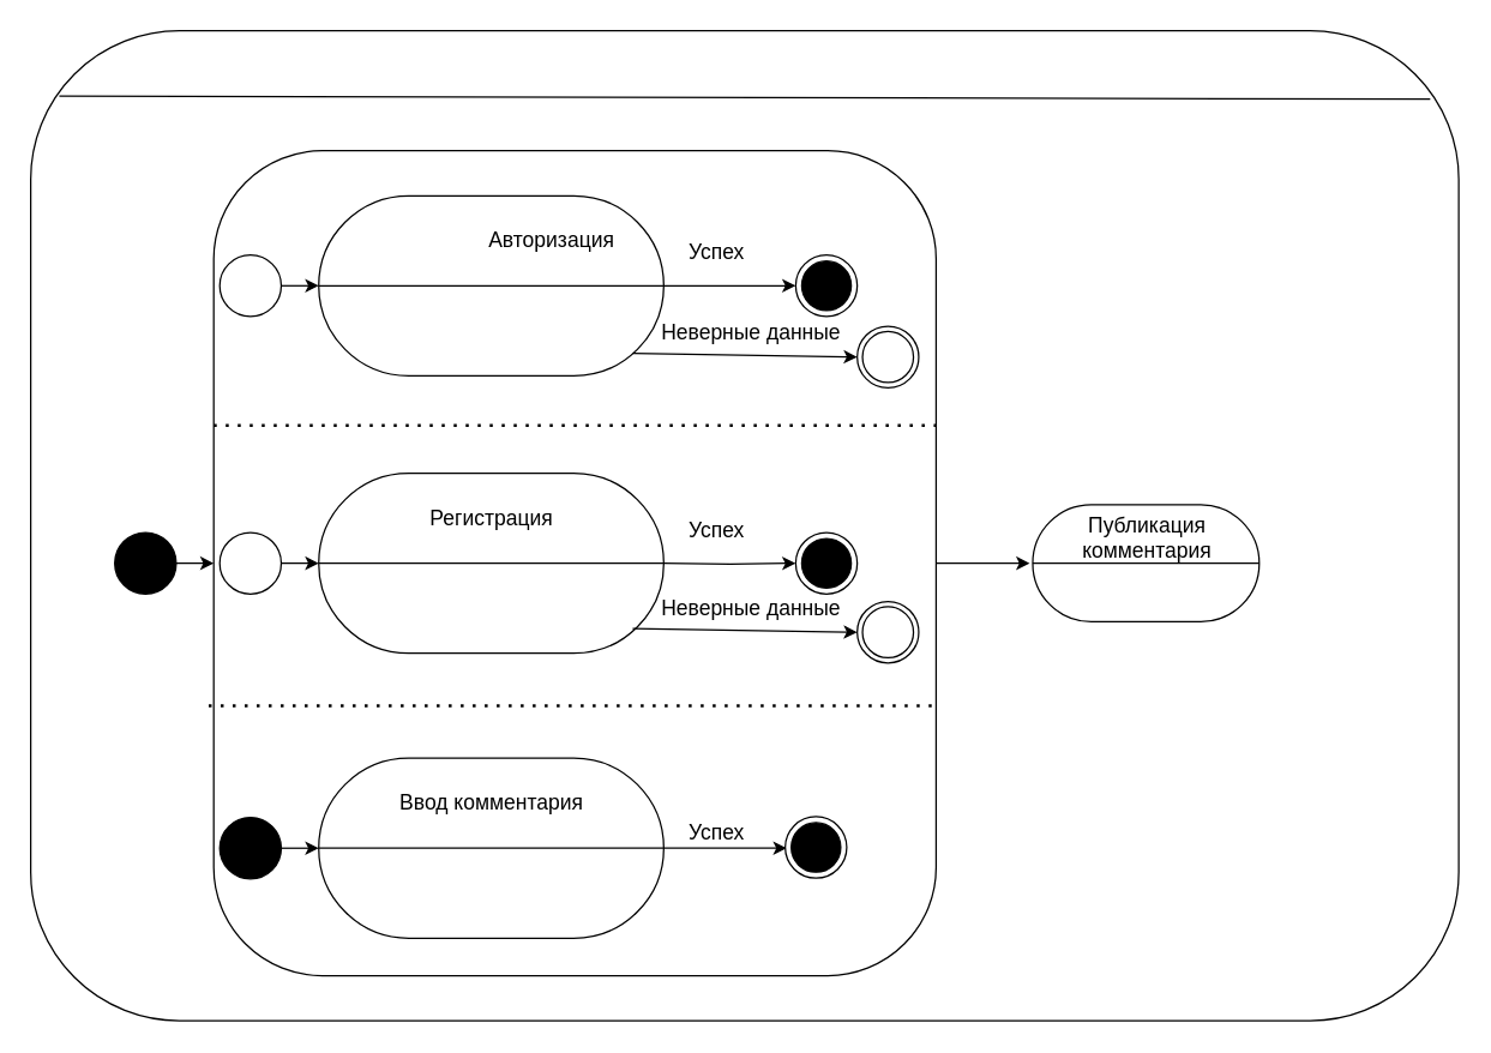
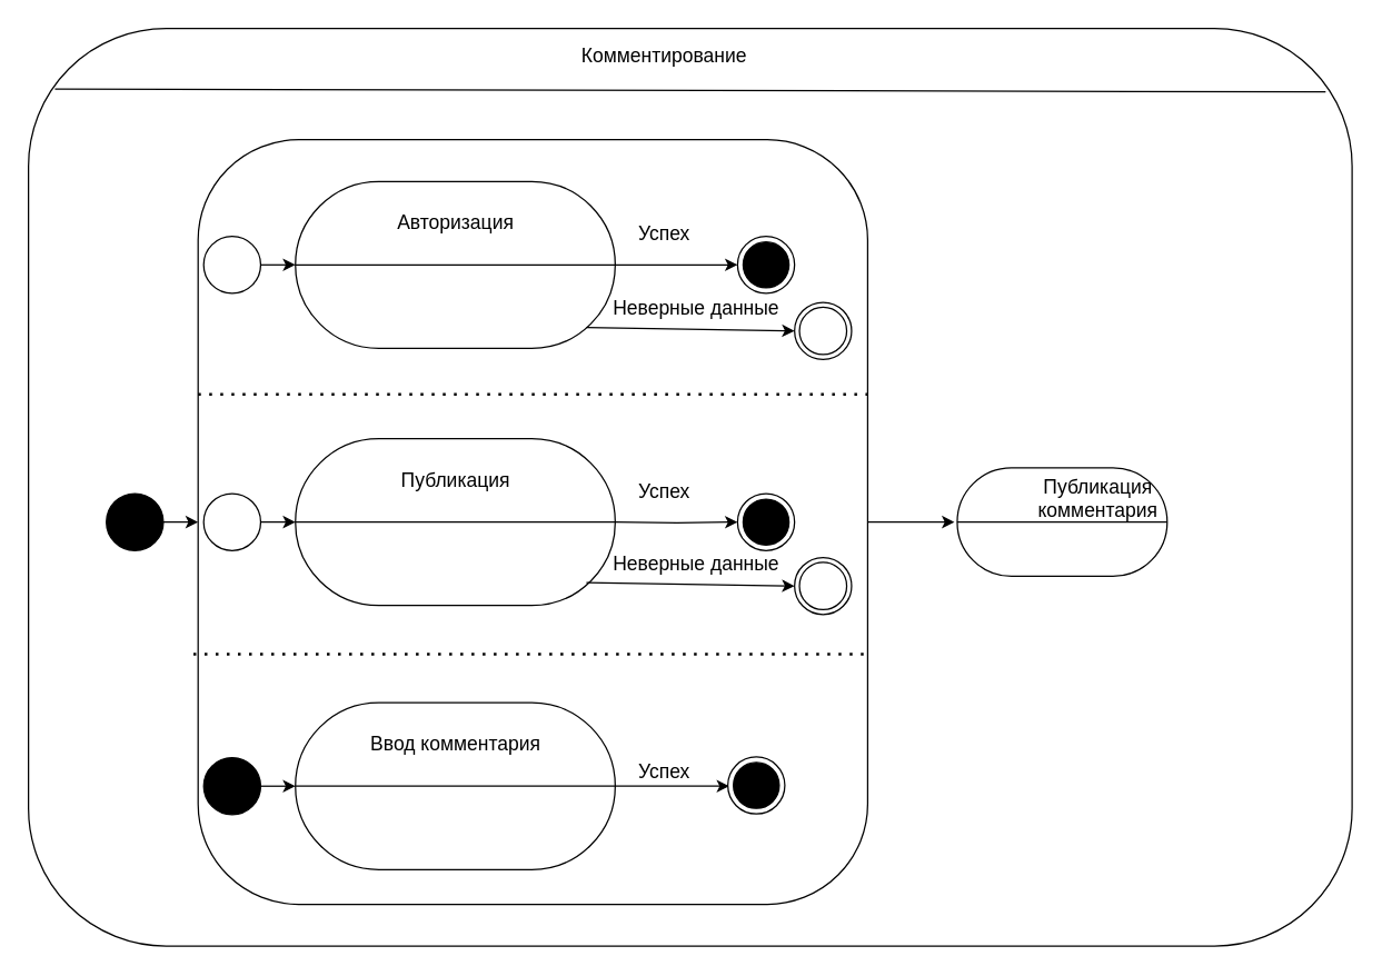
  <mxCell id="0" />
  <mxCell id="1" parent="0" />
  <mxCell id="2" value="" style="rounded=1;whiteSpace=wrap;html=1;" vertex="1" parent="1"><mxGeometry x="20" y="20" width="952" height="660" as="geometry" /></mxCell>
  <mxCell id="3" value="" style="endArrow=none;html=1;rounded=0;exitX=0.02;exitY=0.066;exitDx=0;exitDy=0;exitPerimeter=0;entryX=0.98;entryY=0.069;entryDx=0;entryDy=0;entryPerimeter=0;" edge="1" parent="1" source="2" target="2"><mxGeometry width="50" height="50" relative="1" as="geometry"><mxPoint x="402" y="300" as="sourcePoint" /><mxPoint x="452" y="250" as="targetPoint" /></mxGeometry></mxCell>
+ <mxCell id="4" value="&lt;font style=&quot;font-size: 14px&quot;&gt;Комментирование&lt;/font&gt;" style="text;html=1;align=center;verticalAlign=middle;resizable=0;points=[];autosize=1;strokeColor=none;fillColor=none;" vertex="1" parent="1"><mxGeometry x="412" y="30" width="130" height="20" as="geometry" /></mxCell>
  <mxCell id="5" style="edgeStyle=orthogonalEdgeStyle;rounded=0;jumpSize=6;orthogonalLoop=1;jettySize=auto;html=1;exitX=1;exitY=0.5;exitDx=0;exitDy=0;fontSize=14;startSize=6;endSize=6;targetPerimeterSpacing=0;strokeWidth=1;" edge="1" parent="1" source="6"><mxGeometry relative="1" as="geometry"><mxPoint x="686" y="375" as="targetPoint" /></mxGeometry></mxCell>
  <mxCell id="6" value="" style="rounded=1;whiteSpace=wrap;html=1;" vertex="1" parent="1"><mxGeometry x="142" y="100" width="481.58" height="550" as="geometry" /></mxCell>
  <mxCell id="7" value="" style="endArrow=none;dashed=1;html=1;dashPattern=1 3;strokeWidth=2;rounded=0;fontSize=14;exitX=0;exitY=0.333;exitDx=0;exitDy=0;entryX=1.007;entryY=0.333;entryDx=0;entryDy=0;targetPerimeterSpacing=0;endSize=6;startSize=6;jumpSize=6;entryPerimeter=0;exitPerimeter=0;" edge="1" parent="1" source="6" target="6"><mxGeometry width="50" height="50" relative="1" as="geometry"><mxPoint x="482" y="340" as="sourcePoint" /><mxPoint x="532" y="290" as="targetPoint" /></mxGeometry></mxCell>
  <mxCell id="8" value="" style="group" vertex="1" connectable="0" parent="1"><mxGeometry x="212" y="130" width="230" height="120" as="geometry" /></mxCell>
  <mxCell id="9" value="" style="group" vertex="1" connectable="0" parent="8"><mxGeometry width="230" height="120" as="geometry" /></mxCell>
  <mxCell id="10" value="" style="rounded=1;whiteSpace=wrap;html=1;fontSize=14;arcSize=50;" vertex="1" parent="9"><mxGeometry width="230" height="120" as="geometry" /></mxCell>
  <mxCell id="11" value="" style="endArrow=none;html=1;rounded=0;fontSize=14;startSize=6;endSize=6;targetPerimeterSpacing=0;strokeWidth=1;jumpSize=6;exitX=0;exitY=0.5;exitDx=0;exitDy=0;entryX=1;entryY=0.5;entryDx=0;entryDy=0;" edge="1" parent="9" source="10" target="10"><mxGeometry width="50" height="50" relative="1" as="geometry"><mxPoint x="240" y="180" as="sourcePoint" /><mxPoint x="290" y="130" as="targetPoint" /></mxGeometry></mxCell>
- <mxCell id="12" value="Авторизация" style="text;html=1;align=center;verticalAlign=middle;resizable=0;points=[];autosize=1;strokeColor=none;fillColor=none;fontSize=14;" vertex="1" parent="9"><mxGeometry x="105" y="20" width="100" height="20" as="geometry" /></mxCell>
+ <mxCell id="12" value="Авторизация" style="text;html=1;align=center;verticalAlign=middle;resizable=0;points=[];autosize=1;strokeColor=none;fillColor=none;fontSize=14;" vertex="1" parent="9"><mxGeometry x="65" y="20" width="100" height="20" as="geometry" /></mxCell>
  <mxCell id="13" value="" style="group" vertex="1" connectable="0" parent="1"><mxGeometry x="212" y="315" width="230" height="120" as="geometry" /></mxCell>
  <mxCell id="14" value="" style="rounded=1;whiteSpace=wrap;html=1;fontSize=14;arcSize=50;" vertex="1" parent="13"><mxGeometry width="230" height="120" as="geometry" /></mxCell>
  <mxCell id="15" value="" style="endArrow=none;html=1;rounded=0;fontSize=14;startSize=6;endSize=6;targetPerimeterSpacing=0;strokeWidth=1;jumpSize=6;exitX=0;exitY=0.5;exitDx=0;exitDy=0;entryX=1;entryY=0.5;entryDx=0;entryDy=0;" edge="1" parent="13" source="14" target="14"><mxGeometry width="50" height="50" relative="1" as="geometry"><mxPoint x="240" y="180" as="sourcePoint" /><mxPoint x="290" y="130" as="targetPoint" /></mxGeometry></mxCell>
- <mxCell id="16" value="Регистрация" style="text;html=1;align=center;verticalAlign=middle;resizable=0;points=[];autosize=1;strokeColor=none;fillColor=none;fontSize=14;" vertex="1" parent="13"><mxGeometry x="65" y="20" width="100" height="20" as="geometry" /></mxCell>
+ <mxCell id="16" value="Публикация" style="text;html=1;align=center;verticalAlign=middle;resizable=0;points=[];autosize=1;strokeColor=none;fillColor=none;fontSize=14;" vertex="1" parent="13"><mxGeometry x="65" y="20" width="100" height="20" as="geometry" /></mxCell>
  <mxCell id="17" value="" style="endArrow=none;dashed=1;html=1;dashPattern=1 3;strokeWidth=2;rounded=0;fontSize=14;exitX=0;exitY=0.333;exitDx=0;exitDy=0;entryX=1.007;entryY=0.333;entryDx=0;entryDy=0;targetPerimeterSpacing=0;endSize=6;startSize=6;jumpSize=6;entryPerimeter=0;exitPerimeter=0;" edge="1" parent="1"><mxGeometry width="50" height="50" relative="1" as="geometry"><mxPoint x="138.63" y="470" as="sourcePoint" /><mxPoint x="623.581" y="470" as="targetPoint" /></mxGeometry></mxCell>
  <mxCell id="18" value="" style="group" vertex="1" connectable="0" parent="1"><mxGeometry x="212" y="505" width="230" height="120" as="geometry" /></mxCell>
  <mxCell id="19" value="" style="rounded=1;whiteSpace=wrap;html=1;fontSize=14;arcSize=50;" vertex="1" parent="18"><mxGeometry width="230" height="120" as="geometry" /></mxCell>
  <mxCell id="20" value="" style="endArrow=none;html=1;rounded=0;fontSize=14;startSize=6;endSize=6;targetPerimeterSpacing=0;strokeWidth=1;jumpSize=6;exitX=0;exitY=0.5;exitDx=0;exitDy=0;entryX=1;entryY=0.5;entryDx=0;entryDy=0;" edge="1" parent="18" source="19" target="19"><mxGeometry width="50" height="50" relative="1" as="geometry"><mxPoint x="240" y="180" as="sourcePoint" /><mxPoint x="290" y="130" as="targetPoint" /></mxGeometry></mxCell>
  <mxCell id="21" value="Ввод комментария" style="text;html=1;align=center;verticalAlign=middle;resizable=0;points=[];autosize=1;strokeColor=none;fillColor=none;fontSize=14;" vertex="1" parent="18"><mxGeometry x="45" y="20" width="140" height="20" as="geometry" /></mxCell>
  <mxCell id="22" style="edgeStyle=orthogonalEdgeStyle;rounded=0;jumpSize=6;orthogonalLoop=1;jettySize=auto;html=1;exitX=1;exitY=0.5;exitDx=0;exitDy=0;entryX=0;entryY=0.5;entryDx=0;entryDy=0;fontSize=14;startSize=6;endSize=6;targetPerimeterSpacing=0;strokeWidth=1;" edge="1" parent="1" source="23" target="19"><mxGeometry relative="1" as="geometry" /></mxCell>
  <mxCell id="23" value="" style="ellipse;whiteSpace=wrap;html=1;aspect=fixed;fontSize=14;fillColor=#000000;" vertex="1" parent="1"><mxGeometry x="146" y="544.5" width="41" height="41" as="geometry" /></mxCell>
  <mxCell id="24" value="" style="group" vertex="1" connectable="0" parent="1"><mxGeometry x="530" y="169.5" width="41" height="41" as="geometry" /></mxCell>
  <mxCell id="25" value="" style="ellipse;whiteSpace=wrap;html=1;aspect=fixed;fontSize=14;fillColor=#FFFFFF;" vertex="1" parent="24"><mxGeometry width="41" height="41" as="geometry" /></mxCell>
  <mxCell id="26" value="" style="ellipse;whiteSpace=wrap;html=1;aspect=fixed;fontSize=14;fillColor=#000000;" vertex="1" parent="24"><mxGeometry x="4" y="4" width="33" height="33" as="geometry" /></mxCell>
  <mxCell id="27" value="Успех" style="text;html=1;align=center;verticalAlign=middle;resizable=0;points=[];autosize=1;strokeColor=none;fillColor=none;fontSize=14;" vertex="1" parent="1"><mxGeometry x="453.5" y="157" width="47" height="21" as="geometry" /></mxCell>
  <mxCell id="28" value="" style="endArrow=classic;html=1;rounded=0;fontSize=14;startSize=6;endSize=6;targetPerimeterSpacing=0;strokeWidth=1;jumpSize=6;exitX=0.91;exitY=0.875;exitDx=0;exitDy=0;exitPerimeter=0;entryX=0;entryY=0.5;entryDx=0;entryDy=0;" edge="1" parent="1" source="10" target="51"><mxGeometry width="50" height="50" relative="1" as="geometry"><mxPoint x="289" y="220" as="sourcePoint" /><mxPoint x="339" y="170" as="targetPoint" /></mxGeometry></mxCell>
  <mxCell id="29" style="edgeStyle=orthogonalEdgeStyle;rounded=0;jumpSize=6;orthogonalLoop=1;jettySize=auto;html=1;exitX=1;exitY=0.5;exitDx=0;exitDy=0;entryX=0;entryY=0.5;entryDx=0;entryDy=0;fontSize=14;startSize=6;endSize=6;targetPerimeterSpacing=0;strokeWidth=1;" edge="1" parent="1" source="10" target="25"><mxGeometry relative="1" as="geometry" /></mxCell>
  <mxCell id="30" value="Неверные данные" style="text;html=1;align=center;verticalAlign=middle;resizable=0;points=[];autosize=1;strokeColor=none;fillColor=none;fontSize=14;" vertex="1" parent="1"><mxGeometry x="435" y="210.5" width="129" height="21" as="geometry" /></mxCell>
  <mxCell id="31" value="" style="group" vertex="1" connectable="0" parent="1"><mxGeometry x="530" y="354.5" width="41" height="41" as="geometry" /></mxCell>
  <mxCell id="32" value="" style="ellipse;whiteSpace=wrap;html=1;aspect=fixed;fontSize=14;fillColor=#FFFFFF;" vertex="1" parent="31"><mxGeometry width="41" height="41" as="geometry" /></mxCell>
  <mxCell id="33" value="" style="ellipse;whiteSpace=wrap;html=1;aspect=fixed;fontSize=14;fillColor=#000000;" vertex="1" parent="31"><mxGeometry x="4" y="4" width="33" height="33" as="geometry" /></mxCell>
  <mxCell id="34" value="Успех" style="text;html=1;align=center;verticalAlign=middle;resizable=0;points=[];autosize=1;strokeColor=none;fillColor=none;fontSize=14;" vertex="1" parent="1"><mxGeometry x="453.5" y="342" width="47" height="21" as="geometry" /></mxCell>
  <mxCell id="35" style="edgeStyle=orthogonalEdgeStyle;rounded=0;jumpSize=6;orthogonalLoop=1;jettySize=auto;html=1;exitX=1;exitY=0.5;exitDx=0;exitDy=0;entryX=0;entryY=0.5;entryDx=0;entryDy=0;fontSize=14;startSize=6;endSize=6;targetPerimeterSpacing=0;strokeWidth=1;" edge="1" parent="1" target="32"><mxGeometry relative="1" as="geometry"><mxPoint x="442" y="375" as="sourcePoint" /></mxGeometry></mxCell>
  <mxCell id="36" value="" style="group" vertex="1" connectable="0" parent="1"><mxGeometry x="688" y="336" width="151" height="78" as="geometry" /></mxCell>
  <mxCell id="37" value="" style="rounded=1;whiteSpace=wrap;html=1;fontSize=14;arcSize=50;" vertex="1" parent="36"><mxGeometry width="151" height="78" as="geometry" /></mxCell>
  <mxCell id="38" value="" style="endArrow=none;html=1;rounded=0;fontSize=14;startSize=6;endSize=6;targetPerimeterSpacing=0;strokeWidth=1;jumpSize=6;exitX=0;exitY=0.5;exitDx=0;exitDy=0;entryX=1;entryY=0.5;entryDx=0;entryDy=0;" edge="1" parent="36" source="37" target="37"><mxGeometry width="50" height="50" relative="1" as="geometry"><mxPoint x="157.565" y="117" as="sourcePoint" /><mxPoint x="190.391" y="84.5" as="targetPoint" /></mxGeometry></mxCell>
- <mxCell id="39" value="Публикация&lt;br&gt;комментария" style="text;html=1;align=center;verticalAlign=middle;resizable=0;points=[];autosize=1;strokeColor=none;fillColor=none;fontSize=14;" vertex="1" parent="36"><mxGeometry x="27.504" y="3.0" width="96" height="38" as="geometry" /></mxCell>
+ <mxCell id="39" value="Публикация&lt;br&gt;комментария" style="text;html=1;align=center;verticalAlign=middle;resizable=0;points=[];autosize=1;strokeColor=none;fillColor=none;fontSize=14;" vertex="1" parent="36"><mxGeometry x="52.504" y="3.0" width="96" height="38" as="geometry" /></mxCell>
  <mxCell id="40" style="edgeStyle=orthogonalEdgeStyle;rounded=0;jumpSize=6;orthogonalLoop=1;jettySize=auto;html=1;exitX=1;exitY=0.5;exitDx=0;exitDy=0;fontSize=14;startSize=6;endSize=6;targetPerimeterSpacing=0;strokeWidth=1;" edge="1" parent="1" source="19"><mxGeometry relative="1" as="geometry"><mxPoint x="524" y="565" as="targetPoint" /></mxGeometry></mxCell>
  <mxCell id="41" value="" style="group" vertex="1" connectable="0" parent="1"><mxGeometry x="523" y="544" width="41" height="41" as="geometry" /></mxCell>
  <mxCell id="42" value="" style="ellipse;whiteSpace=wrap;html=1;aspect=fixed;fontSize=14;fillColor=#FFFFFF;" vertex="1" parent="41"><mxGeometry width="41" height="41" as="geometry" /></mxCell>
  <mxCell id="43" value="" style="ellipse;whiteSpace=wrap;html=1;aspect=fixed;fontSize=14;fillColor=#000000;" vertex="1" parent="41"><mxGeometry x="4" y="4" width="33" height="33" as="geometry" /></mxCell>
  <mxCell id="44" value="Успех" style="text;html=1;align=center;verticalAlign=middle;resizable=0;points=[];autosize=1;strokeColor=none;fillColor=none;fontSize=14;" vertex="1" parent="1"><mxGeometry x="453.5" y="544" width="47" height="21" as="geometry" /></mxCell>
  <mxCell id="45" style="edgeStyle=orthogonalEdgeStyle;rounded=0;jumpSize=6;orthogonalLoop=1;jettySize=auto;html=1;exitX=1;exitY=0.5;exitDx=0;exitDy=0;entryX=0;entryY=0.5;entryDx=0;entryDy=0;fontSize=14;startSize=6;endSize=6;targetPerimeterSpacing=0;strokeWidth=1;" edge="1" parent="1" source="46"><mxGeometry relative="1" as="geometry"><mxPoint x="142" y="375" as="targetPoint" /></mxGeometry></mxCell>
  <mxCell id="46" value="" style="ellipse;whiteSpace=wrap;html=1;aspect=fixed;fontSize=14;fillColor=#000000;" vertex="1" parent="1"><mxGeometry x="76" y="354.5" width="41" height="41" as="geometry" /></mxCell>
  <mxCell id="47" style="edgeStyle=orthogonalEdgeStyle;rounded=0;jumpSize=6;orthogonalLoop=1;jettySize=auto;html=1;exitX=1;exitY=0.5;exitDx=0;exitDy=0;entryX=0;entryY=0.5;entryDx=0;entryDy=0;fontSize=14;startSize=6;endSize=6;targetPerimeterSpacing=0;strokeWidth=1;" edge="1" parent="1" source="48"><mxGeometry relative="1" as="geometry"><mxPoint x="212" y="190" as="targetPoint" /></mxGeometry></mxCell>
  <mxCell id="48" value="" style="ellipse;whiteSpace=wrap;html=1;aspect=fixed;fontSize=14;fillColor=#FFFFFF;" vertex="1" parent="1"><mxGeometry x="146" y="169.5" width="41" height="41" as="geometry" /></mxCell>
  <mxCell id="49" style="edgeStyle=orthogonalEdgeStyle;rounded=0;jumpSize=6;orthogonalLoop=1;jettySize=auto;html=1;exitX=1;exitY=0.5;exitDx=0;exitDy=0;entryX=0;entryY=0.5;entryDx=0;entryDy=0;fontSize=14;startSize=6;endSize=6;targetPerimeterSpacing=0;strokeWidth=1;" edge="1" parent="1" source="50"><mxGeometry relative="1" as="geometry"><mxPoint x="212" y="375" as="targetPoint" /></mxGeometry></mxCell>
  <mxCell id="50" value="" style="ellipse;whiteSpace=wrap;html=1;aspect=fixed;fontSize=14;fillColor=#FFFFFF;" vertex="1" parent="1"><mxGeometry x="146" y="354.5" width="41" height="41" as="geometry" /></mxCell>
  <mxCell id="51" value="" style="ellipse;whiteSpace=wrap;html=1;aspect=fixed;fontSize=14;fillColor=#FFFFFF;" vertex="1" parent="1"><mxGeometry x="571" y="217" width="41" height="41" as="geometry" /></mxCell>
  <mxCell id="52" value="" style="ellipse;whiteSpace=wrap;html=1;aspect=fixed;fontSize=14;fillColor=#FFFFFF;" vertex="1" parent="1"><mxGeometry x="574.5" y="220.5" width="34" height="34" as="geometry" /></mxCell>
  <mxCell id="53" value="" style="endArrow=classic;html=1;rounded=0;fontSize=14;startSize=6;endSize=6;targetPerimeterSpacing=0;strokeWidth=1;jumpSize=6;exitX=0.91;exitY=0.875;exitDx=0;exitDy=0;exitPerimeter=0;entryX=0;entryY=0.5;entryDx=0;entryDy=0;" edge="1" parent="1"><mxGeometry width="50" height="50" relative="1" as="geometry"><mxPoint x="421.3" y="418.5" as="sourcePoint" /><mxPoint x="571" y="421" as="targetPoint" /></mxGeometry></mxCell>
  <mxCell id="54" value="Неверные данные" style="text;html=1;align=center;verticalAlign=middle;resizable=0;points=[];autosize=1;strokeColor=none;fillColor=none;fontSize=14;" vertex="1" parent="1"><mxGeometry x="435" y="394" width="129" height="21" as="geometry" /></mxCell>
  <mxCell id="55" value="" style="ellipse;whiteSpace=wrap;html=1;aspect=fixed;fontSize=14;fillColor=#FFFFFF;" vertex="1" parent="1"><mxGeometry x="571" y="400.5" width="41" height="41" as="geometry" /></mxCell>
  <mxCell id="56" value="" style="ellipse;whiteSpace=wrap;html=1;aspect=fixed;fontSize=14;fillColor=#FFFFFF;" vertex="1" parent="1"><mxGeometry x="574.5" y="404" width="34" height="34" as="geometry" /></mxCell>
